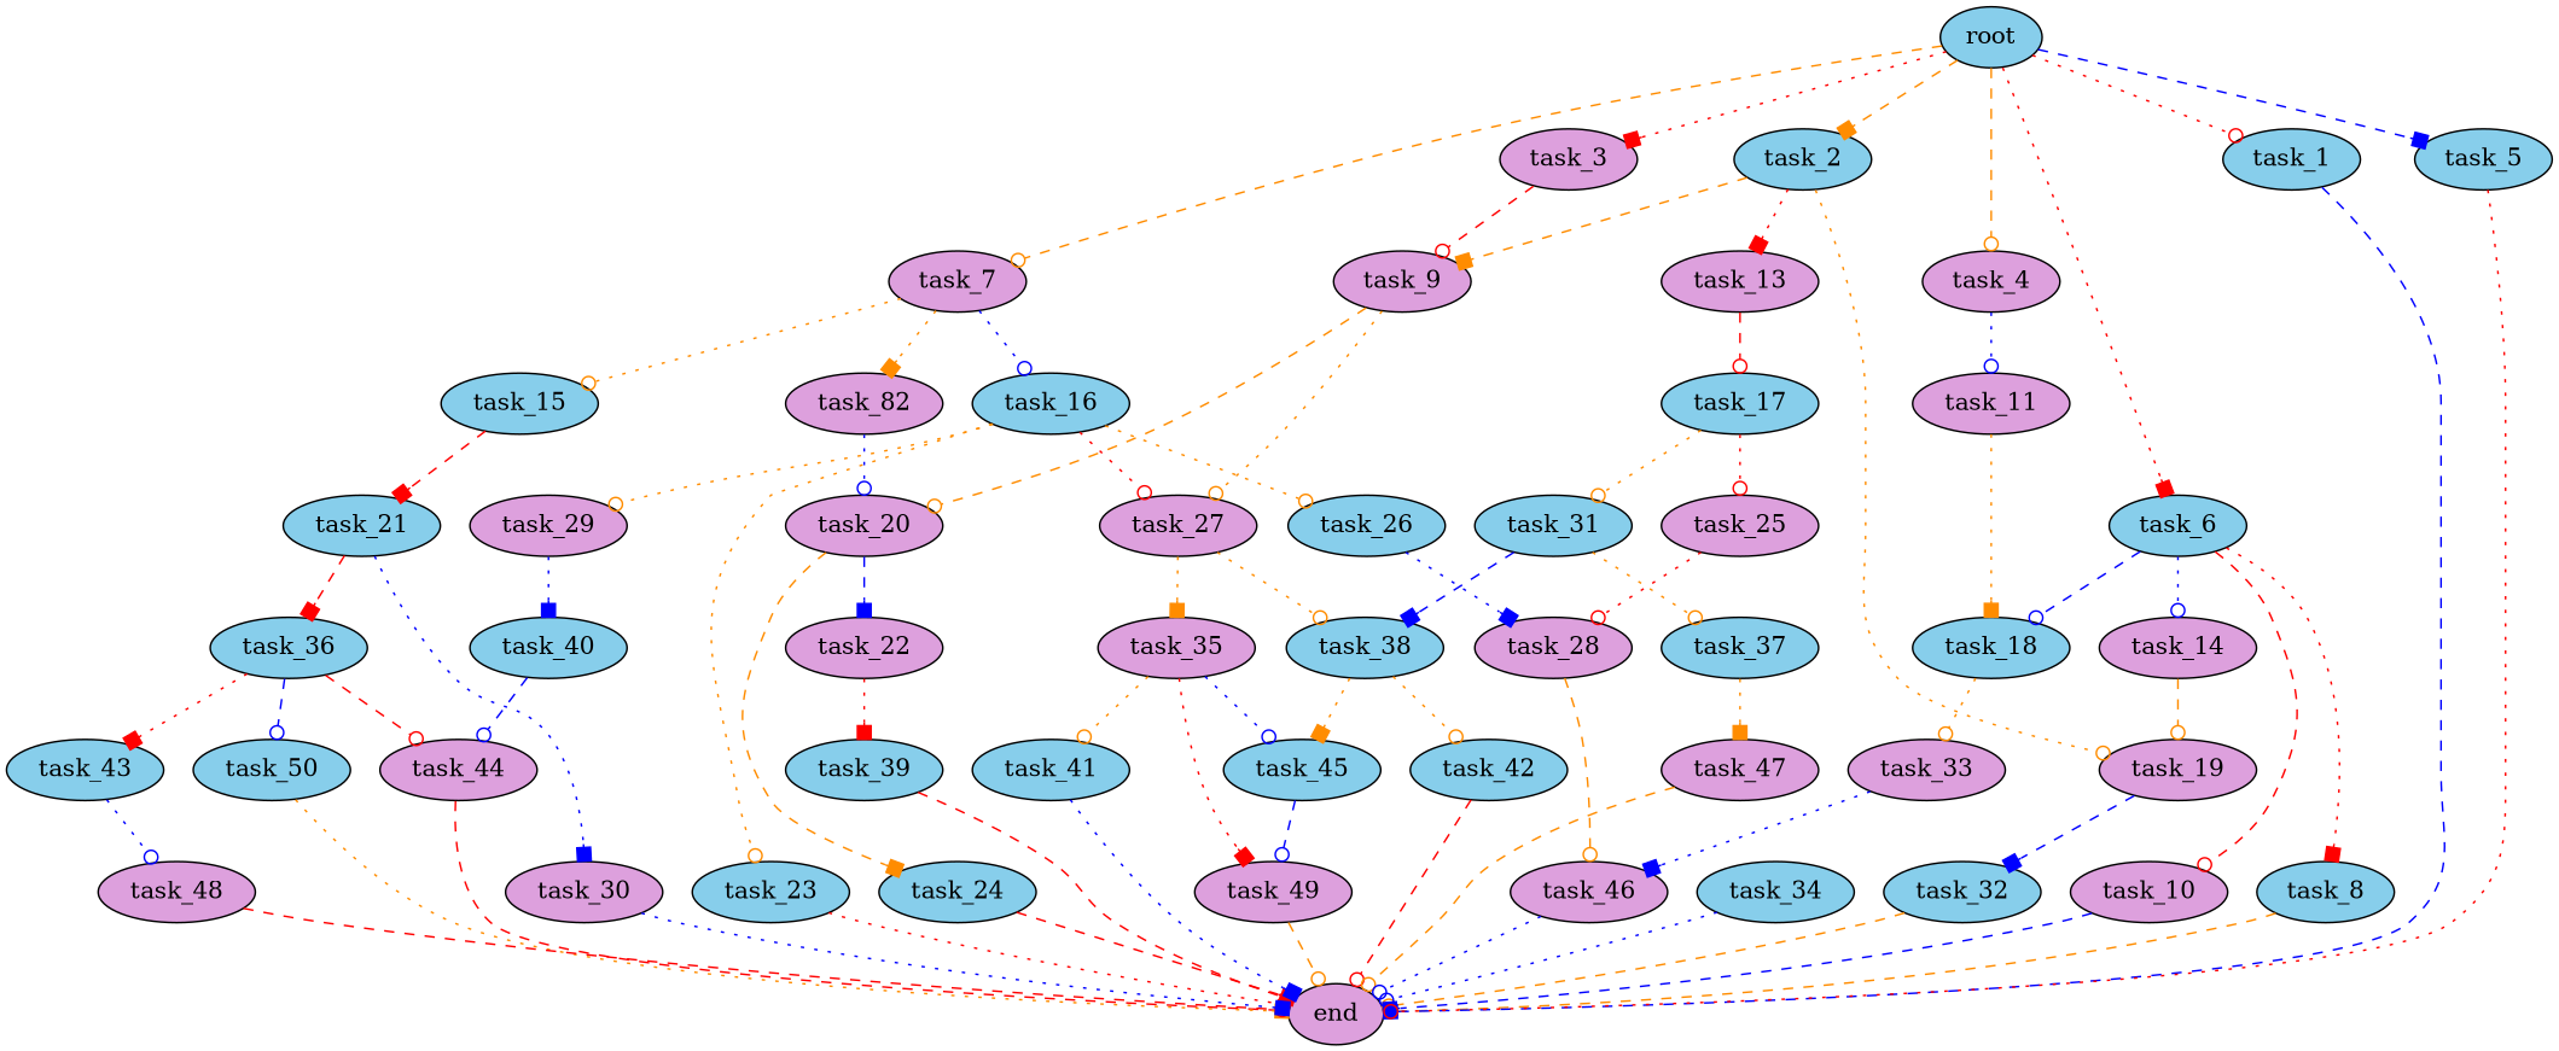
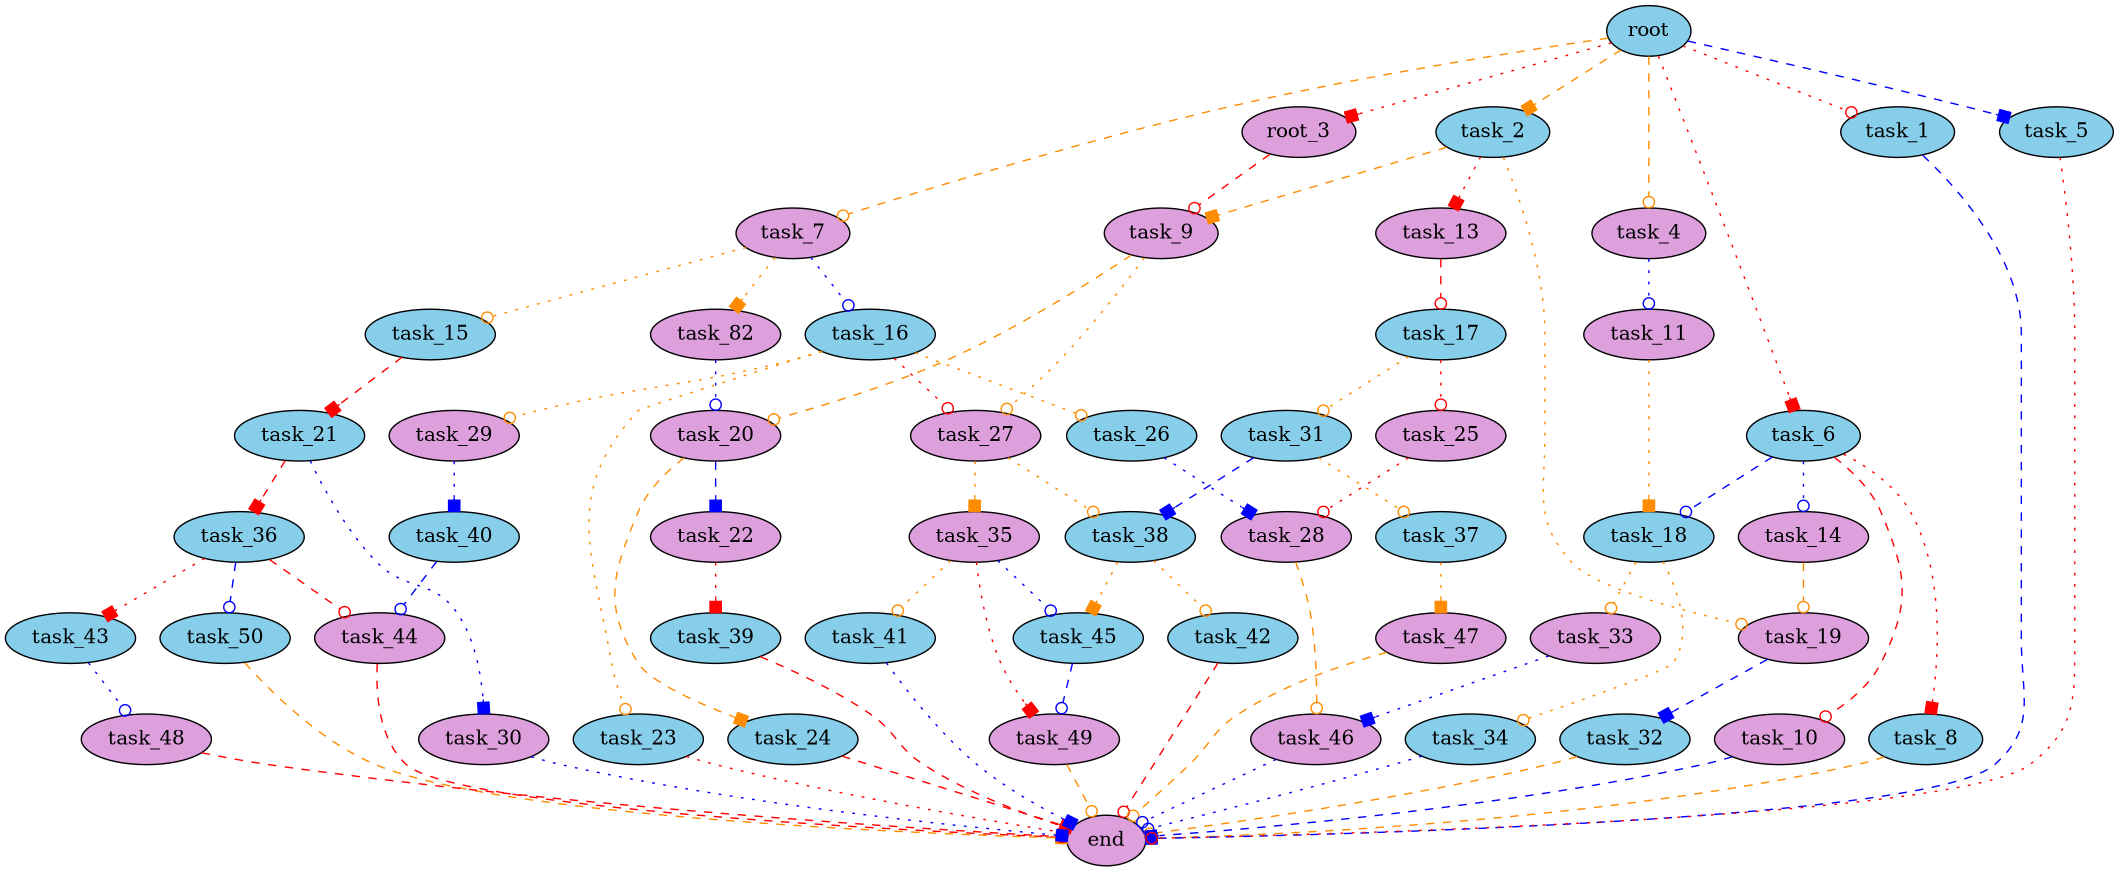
  digraph {
    node [fillcolor=skyblue style=filled]
    edge [arrowhead=odot color=darkorange style=dotted]
    end [fillcolor=plum]
    task_23
    task_31
    task_38
    task_37
    task_45
    task_42
    task_47 [fillcolor=plum]
    task_44 [fillcolor=plum]
    task_36
    task_43
    task_50
    task_48 [fillcolor=plum]
    task_8
    task_17
    task_25 [fillcolor=plum]
    task_28 [fillcolor=plum]
    task_20 [fillcolor=plum]
    task_22 [fillcolor=plum]
    task_24
    task_39
    task_19 [fillcolor=plum]
    task_32
    task_26
    task_46 [fillcolor=plum]
    task_13 [fillcolor=plum]
    task_1
    task_4 [fillcolor=plum]
    task_11 [fillcolor=plum]
    task_18
    task_33 [fillcolor=plum]
    task_34
    task_10 [fillcolor=plum]
    task_2
    task_9 [fillcolor=plum]
    task_27 [fillcolor=plum]
    task_6
    task_14 [fillcolor=plum]
    task_5
    task_49 [fillcolor=plum]
    task_29 [fillcolor=plum]
    task_40
    task_7 [fillcolor=plum]
    task_15
    n45 [fillcolor=plum label=task_82]
    task_16
    task_21
    task_35 [fillcolor=plum]
    task_30 [fillcolor=plum]
    task_41
    root
-   task_3 [fillcolor=plum]
+   task_3 [fillcolor=plum label=root_3]
    task_23 -> end [color=red]
    task_31 -> task_38 [arrowhead=box color=blue style=dashed]
    task_31 -> task_37
    task_38 -> task_45 [arrowhead=box]
    task_38 -> task_42
    task_37 -> task_47 [arrowhead=box]
    task_45 -> task_49 [color=blue style=dashed]
    task_42 -> end [color=red style=dashed]
    task_47 -> end [style=dashed]
    task_44 -> end [color=red style=dashed]
    task_36 -> task_44 [color=red style=dashed]
    task_36 -> task_43 [arrowhead=box color=red]
    task_36 -> task_50 [color=blue style=dashed]
    task_43 -> task_48 [color=blue]
-   task_50 -> end [arrowhead=box]
+   task_50 -> end [arrowhead=box style=dashed]
    task_48 -> end [color=red style=dashed]
    task_8 -> end [style=dashed]
    task_17 -> task_31
    task_17 -> task_25 [color=red]
    task_25 -> task_28 [color=red]
    task_28 -> task_46 [style=dashed]
    task_20 -> task_22 [arrowhead=box color=blue style=dashed]
    task_20 -> task_24 [arrowhead=box style=dashed]
    task_22 -> task_39 [arrowhead=box color=red]
    task_24 -> end [arrowhead=box color=red style=dashed]
    task_39 -> end [color=red style=dashed]
    task_19 -> task_32 [arrowhead=box color=blue style=dashed]
    task_32 -> end [style=dashed]
    task_26 -> task_28 [arrowhead=box color=blue]
    task_46 -> end [color=blue]
    task_13 -> task_17 [color=red style=dashed]
    task_1 -> end [arrowhead=box color=blue style=dashed]
    task_4 -> task_11 [color=blue]
    task_11 -> task_18 [arrowhead=box]
    task_18 -> task_33
+   task_18 -> task_34
    task_33 -> task_46 [arrowhead=box color=blue]
    task_34 -> end [color=blue]
    task_10 -> end [arrowhead=box color=blue style=dashed]
    task_2 -> task_19
    task_2 -> task_13 [arrowhead=box color=red]
    task_2 -> task_9 [arrowhead=box style=dashed]
    task_9 -> task_20 [style=dashed]
    task_9 -> task_27
    task_27 -> task_38
    task_27 -> task_35 [arrowhead=box]
    task_6 -> task_8 [arrowhead=box color=red]
    task_6 -> task_18 [color=blue style=dashed]
    task_6 -> task_10 [color=red style=dashed]
    task_6 -> task_14 [color=blue]
    task_14 -> task_19 [style=dashed]
    task_5 -> end [color=red]
    task_49 -> end [style=dashed]
    task_29 -> task_40 [arrowhead=box color=blue]
    task_40 -> task_44 [color=blue style=dashed]
    task_7 -> task_15
    task_7 -> n45 [arrowhead=box]
    task_7 -> task_16 [color=blue]
    task_15 -> task_21 [arrowhead=box color=red style=dashed]
    n45 -> task_20 [color=blue]
    task_16 -> task_23
    task_16 -> task_26
    task_16 -> task_27 [color=red]
    task_16 -> task_29
    task_21 -> task_36 [arrowhead=box color=red style=dashed]
    task_21 -> task_30 [arrowhead=box color=blue]
    task_35 -> task_45 [color=blue]
    task_35 -> task_49 [arrowhead=box color=red]
    task_35 -> task_41
    task_30 -> end [arrowhead=box color=blue]
    task_41 -> end [arrowhead=box color=blue]
    root -> task_1 [color=red]
    root -> task_4 [style=dashed]
    root -> task_2 [arrowhead=box style=dashed]
    root -> task_6 [arrowhead=box color=red]
    root -> task_5 [arrowhead=box color=blue style=dashed]
    root -> task_7 [style=dashed]
    root -> task_3 [arrowhead=box color=red]
    task_3 -> task_9 [color=red style=dashed]
  }
